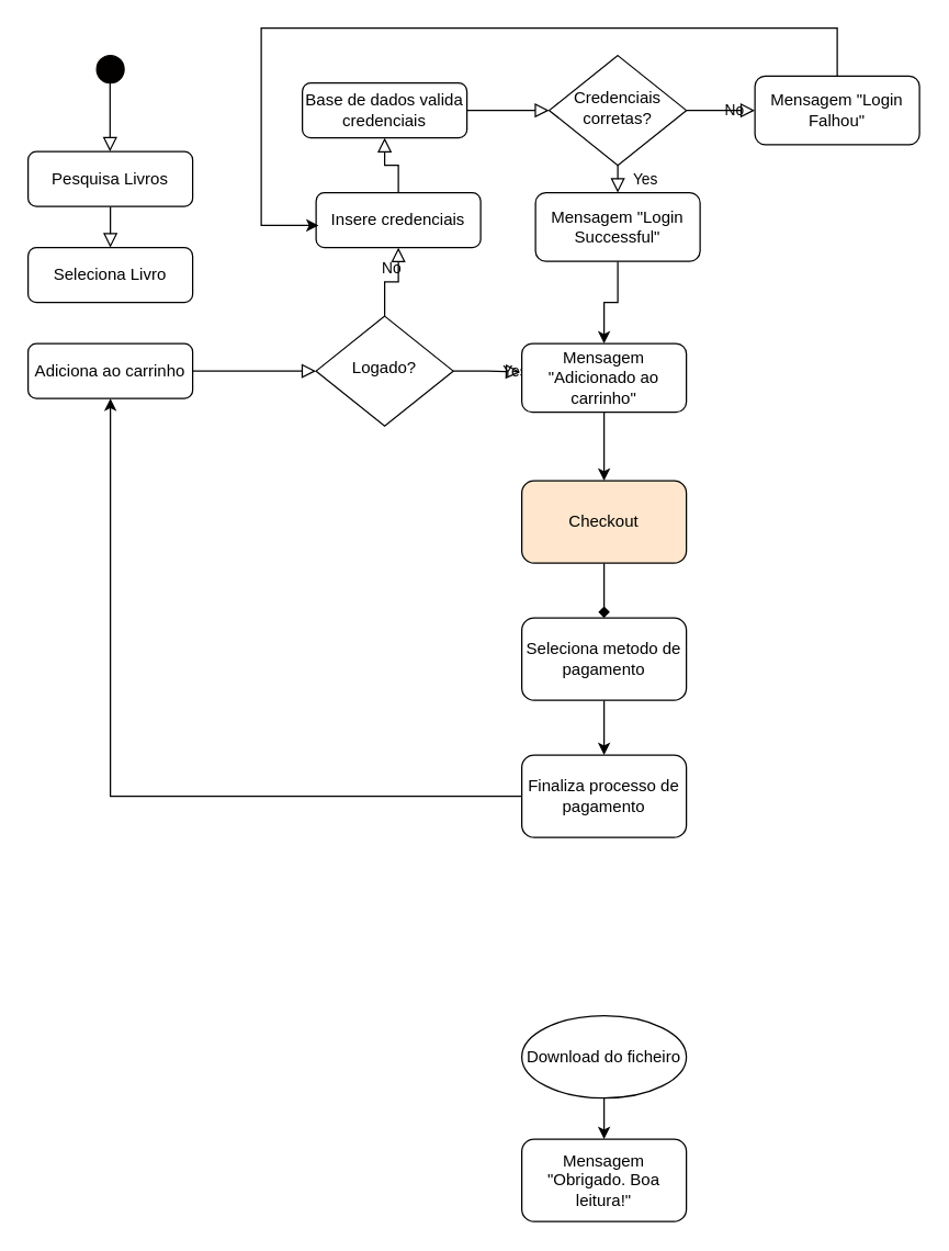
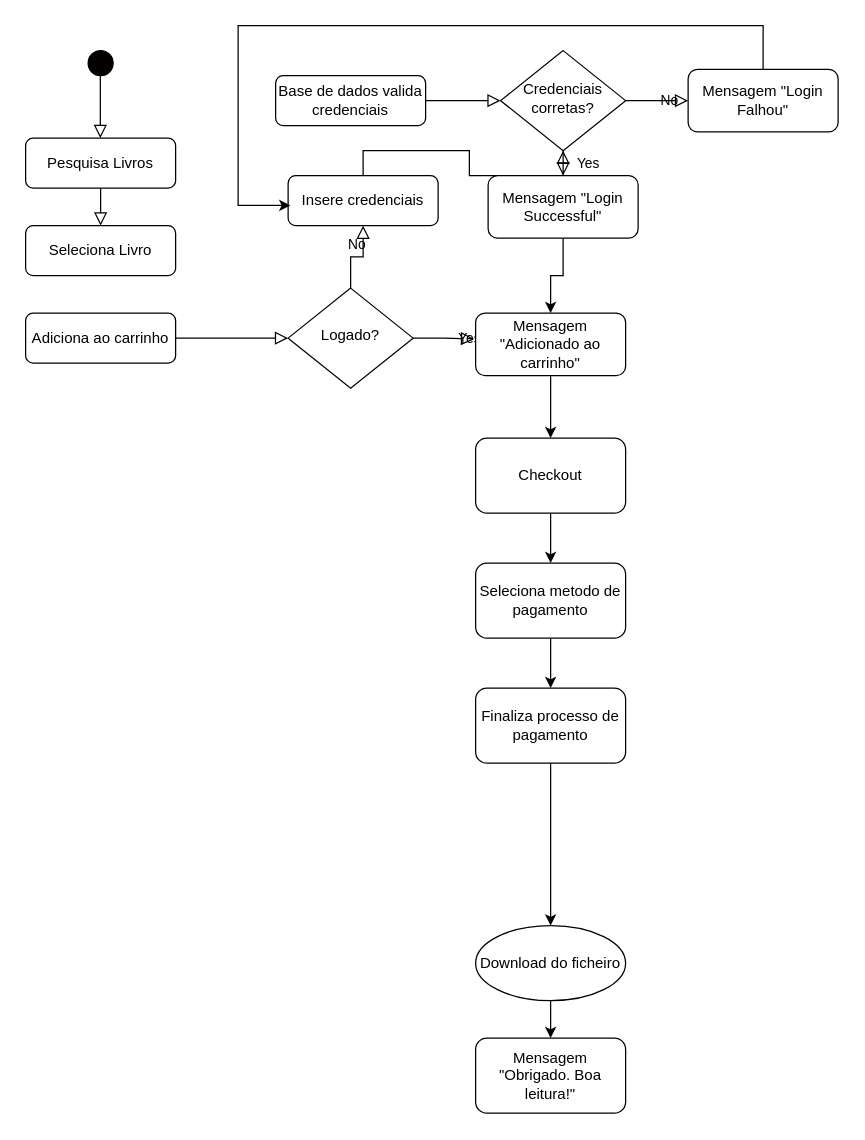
  <mxCell id="0" />
  <mxCell id="1" parent="0" />
  <mxCell id="2" value="" style="rounded=0;html=1;jettySize=auto;orthogonalLoop=1;fontSize=11;endArrow=block;endFill=0;endSize=8;strokeWidth=1;shadow=0;labelBackgroundColor=none;edgeStyle=orthogonalEdgeStyle;entryX=0.5;entryY=0;entryDx=0;entryDy=0;" parent="1" source="3" target="10" edge="1"><mxGeometry relative="1" as="geometry" /></mxCell>
  <mxCell id="3" value="Pesquisa Livros" style="rounded=1;whiteSpace=wrap;html=1;fontSize=12;glass=0;strokeWidth=1;shadow=0;" parent="1" vertex="1"><mxGeometry x="20" y="110" width="120" height="40" as="geometry" /></mxCell>
  <mxCell id="4" value="Yes" style="rounded=0;html=1;jettySize=auto;orthogonalLoop=1;fontSize=11;endArrow=block;endFill=0;endSize=8;strokeWidth=1;shadow=0;labelBackgroundColor=none;edgeStyle=orthogonalEdgeStyle;entryX=-0.01;entryY=0.416;entryDx=0;entryDy=0;entryPerimeter=0;" parent="1" source="6" target="14" edge="1"><mxGeometry y="20" relative="1" as="geometry"><mxPoint as="offset" /><mxPoint x="380" y="270" as="targetPoint" /></mxGeometry></mxCell>
  <mxCell id="5" value="No" style="edgeStyle=orthogonalEdgeStyle;rounded=0;html=1;jettySize=auto;orthogonalLoop=1;fontSize=11;endArrow=block;endFill=0;endSize=8;strokeWidth=1;shadow=0;labelBackgroundColor=none;" parent="1" source="6" target="7" edge="1"><mxGeometry y="10" relative="1" as="geometry"><mxPoint as="offset" /></mxGeometry></mxCell>
  <mxCell id="6" value="Logado?" style="rhombus;whiteSpace=wrap;html=1;shadow=0;fontFamily=Helvetica;fontSize=12;align=center;strokeWidth=1;spacing=6;spacingTop=-4;" parent="1" vertex="1"><mxGeometry x="230" y="230" width="100" height="80" as="geometry" /></mxCell>
  <mxCell id="7" value="Insere credenciais" style="rounded=1;whiteSpace=wrap;html=1;fontSize=12;glass=0;strokeWidth=1;shadow=0;" parent="1" vertex="1"><mxGeometry x="230" y="140" width="120" height="40" as="geometry" /></mxCell>
  <mxCell id="8" value="" style="ellipse;whiteSpace=wrap;html=1;aspect=fixed;fillStyle=solid;fillColor=#030000;" vertex="1" parent="1"><mxGeometry x="70" y="40" width="20" height="20" as="geometry" /></mxCell>
  <mxCell id="9" value="" style="rounded=0;html=1;jettySize=auto;orthogonalLoop=1;fontSize=11;endArrow=block;endFill=0;endSize=8;strokeWidth=1;shadow=0;labelBackgroundColor=none;edgeStyle=orthogonalEdgeStyle;" edge="1" parent="1"><mxGeometry relative="1" as="geometry"><mxPoint x="79.76" y="60" as="sourcePoint" /><mxPoint x="79.76" y="110" as="targetPoint" /></mxGeometry></mxCell>
  <mxCell id="10" value="Seleciona Livro" style="rounded=1;whiteSpace=wrap;html=1;fontSize=12;glass=0;strokeWidth=1;shadow=0;" vertex="1" parent="1"><mxGeometry x="20" y="180" width="120" height="40" as="geometry" /></mxCell>
  <mxCell id="11" value="Adiciona ao carrinho" style="rounded=1;whiteSpace=wrap;html=1;fontSize=12;glass=0;strokeWidth=1;shadow=0;" vertex="1" parent="1"><mxGeometry x="20" y="250" width="120" height="40" as="geometry" /></mxCell>
  <mxCell id="12" value="" style="rounded=0;html=1;jettySize=auto;orthogonalLoop=1;fontSize=11;endArrow=block;endFill=0;endSize=8;strokeWidth=1;shadow=0;labelBackgroundColor=none;edgeStyle=orthogonalEdgeStyle;exitX=1;exitY=0.5;exitDx=0;exitDy=0;entryX=0;entryY=0.5;entryDx=0;entryDy=0;" edge="1" parent="1" source="11" target="6"><mxGeometry relative="1" as="geometry"><mxPoint x="190" y="220" as="sourcePoint" /><mxPoint x="180" y="270" as="targetPoint" /><Array as="points" /></mxGeometry></mxCell>
  <mxCell id="13" value="" style="edgeStyle=orthogonalEdgeStyle;rounded=0;orthogonalLoop=1;jettySize=auto;html=1;" edge="1" parent="1" source="14" target="26"><mxGeometry relative="1" as="geometry" /></mxCell>
  <mxCell id="14" value="Mensagem &quot;Adicionado ao carrinho&quot;" style="rounded=1;whiteSpace=wrap;html=1;fontSize=12;glass=0;strokeWidth=1;shadow=0;" vertex="1" parent="1"><mxGeometry x="380" y="250" width="120" height="50" as="geometry" /></mxCell>
  <mxCell id="15" value="Base de dados valida credenciais" style="rounded=1;whiteSpace=wrap;html=1;fontSize=12;glass=0;strokeWidth=1;shadow=0;" vertex="1" parent="1"><mxGeometry x="220" y="60" width="120" height="40" as="geometry" /></mxCell>
  <mxCell id="16" value="Credenciais corretas?" style="rhombus;whiteSpace=wrap;html=1;shadow=0;fontFamily=Helvetica;fontSize=12;align=center;strokeWidth=1;spacing=6;spacingTop=-4;" vertex="1" parent="1"><mxGeometry x="400" y="40" width="100" height="80" as="geometry" /></mxCell>
- <mxCell id="17" value="" style="rounded=0;html=1;jettySize=auto;orthogonalLoop=1;fontSize=11;endArrow=block;endFill=0;endSize=8;strokeWidth=1;shadow=0;labelBackgroundColor=none;edgeStyle=orthogonalEdgeStyle;entryX=0.5;entryY=1;entryDx=0;entryDy=0;exitX=0.5;exitY=0;exitDx=0;exitDy=0;" edge="1" parent="1" source="7" target="15"><mxGeometry relative="1" as="geometry"><mxPoint x="291" y="110" as="sourcePoint" /><mxPoint x="290" y="138" as="targetPoint" /></mxGeometry></mxCell>
+ <mxCell id="17" value="" style="rounded=0;html=1;jettySize=auto;orthogonalLoop=1;fontSize=11;endArrow=block;endFill=0;endSize=8;strokeWidth=1;shadow=0;labelBackgroundColor=none;edgeStyle=orthogonalEdgeStyle;exitX=0.5;exitY=0;exitDx=0;exitDy=0;" edge="1" parent="1" source="7" target="16"><mxGeometry relative="1" as="geometry"><mxPoint x="291" y="110" as="sourcePoint" /><mxPoint x="290" y="138" as="targetPoint" /></mxGeometry></mxCell>
  <mxCell id="18" value="" style="rounded=0;html=1;jettySize=auto;orthogonalLoop=1;fontSize=11;endArrow=block;endFill=0;endSize=8;strokeWidth=1;shadow=0;labelBackgroundColor=none;edgeStyle=orthogonalEdgeStyle;entryX=0;entryY=0.5;entryDx=0;entryDy=0;exitX=1;exitY=0.5;exitDx=0;exitDy=0;" edge="1" parent="1" source="15" target="16"><mxGeometry relative="1" as="geometry"><mxPoint x="290" y="150" as="sourcePoint" /><mxPoint x="290" y="110" as="targetPoint" /></mxGeometry></mxCell>
  <mxCell id="19" value="Yes" style="rounded=0;html=1;jettySize=auto;orthogonalLoop=1;fontSize=11;endArrow=block;endFill=0;endSize=8;strokeWidth=1;shadow=0;labelBackgroundColor=none;edgeStyle=orthogonalEdgeStyle;exitX=0.5;exitY=1;exitDx=0;exitDy=0;" edge="1" parent="1" source="16"><mxGeometry y="20" relative="1" as="geometry"><mxPoint as="offset" /><mxPoint x="470" y="140" as="sourcePoint" /><mxPoint x="450" y="140" as="targetPoint" /><Array as="points"><mxPoint x="450" y="130" /></Array></mxGeometry></mxCell>
  <mxCell id="20" value="No" style="edgeStyle=orthogonalEdgeStyle;rounded=0;html=1;jettySize=auto;orthogonalLoop=1;fontSize=11;endArrow=block;endFill=0;endSize=8;strokeWidth=1;shadow=0;labelBackgroundColor=none;exitX=1;exitY=0.5;exitDx=0;exitDy=0;" edge="1" parent="1" source="16"><mxGeometry y="10" relative="1" as="geometry"><mxPoint as="offset" /><mxPoint x="550" y="108.48" as="sourcePoint" /><mxPoint x="550" y="80" as="targetPoint" /></mxGeometry></mxCell>
  <mxCell id="21" value="" style="edgeStyle=orthogonalEdgeStyle;rounded=0;orthogonalLoop=1;jettySize=auto;html=1;" edge="1" parent="1" source="22" target="14"><mxGeometry relative="1" as="geometry" /></mxCell>
  <mxCell id="22" value="Mensagem &quot;Login Successful&quot;" style="rounded=1;whiteSpace=wrap;html=1;fontSize=12;glass=0;strokeWidth=1;shadow=0;" vertex="1" parent="1"><mxGeometry x="390" y="140" width="120" height="50" as="geometry" /></mxCell>
  <mxCell id="23" value="" style="edgeStyle=orthogonalEdgeStyle;rounded=0;orthogonalLoop=1;jettySize=auto;html=1;entryX=0.015;entryY=0.595;entryDx=0;entryDy=0;entryPerimeter=0;exitX=0.5;exitY=0;exitDx=0;exitDy=0;" edge="1" parent="1" source="24" target="7"><mxGeometry relative="1" as="geometry"><mxPoint x="160" y="90" as="targetPoint" /><Array as="points"><mxPoint x="610" y="20" /><mxPoint x="190" y="20" /><mxPoint x="190" y="164" /></Array></mxGeometry></mxCell>
  <mxCell id="24" value="Mensagem &quot;Login Falhou&quot;" style="rounded=1;whiteSpace=wrap;html=1;fontSize=12;glass=0;strokeWidth=1;shadow=0;" vertex="1" parent="1"><mxGeometry x="550" y="55" width="120" height="50" as="geometry" /></mxCell>
- <mxCell id="25" value="" style="edgeStyle=orthogonalEdgeStyle;rounded=0;orthogonalLoop=1;jettySize=auto;html=1;endArrow=diamond;" edge="1" parent="1" source="26" target="28"><mxGeometry relative="1" as="geometry" /></mxCell>
- <mxCell id="26" value="Checkout" style="whiteSpace=wrap;html=1;rounded=1;glass=0;strokeWidth=1;shadow=0;fillColor=#ffe6cc;" vertex="1" parent="1"><mxGeometry x="380" y="350" width="120" height="60" as="geometry" /></mxCell>
+ <mxCell id="25" value="" style="edgeStyle=orthogonalEdgeStyle;rounded=0;orthogonalLoop=1;jettySize=auto;html=1;" edge="1" parent="1" source="26" target="28"><mxGeometry relative="1" as="geometry" /></mxCell>
+ <mxCell id="26" value="Checkout" style="whiteSpace=wrap;html=1;rounded=1;glass=0;strokeWidth=1;shadow=0;" vertex="1" parent="1"><mxGeometry x="380" y="350" width="120" height="60" as="geometry" /></mxCell>
  <mxCell id="27" value="" style="edgeStyle=orthogonalEdgeStyle;rounded=0;orthogonalLoop=1;jettySize=auto;html=1;" edge="1" parent="1" source="28" target="30"><mxGeometry relative="1" as="geometry" /></mxCell>
  <mxCell id="28" value="Seleciona metodo de pagamento" style="whiteSpace=wrap;html=1;rounded=1;glass=0;strokeWidth=1;shadow=0;" vertex="1" parent="1"><mxGeometry x="380" y="450" width="120" height="60" as="geometry" /></mxCell>
- <mxCell id="29" value="" style="edgeStyle=orthogonalEdgeStyle;rounded=0;orthogonalLoop=1;jettySize=auto;html=1;" edge="1" parent="1" source="30" target="11"><mxGeometry relative="1" as="geometry" /></mxCell>
+ <mxCell id="29" value="" style="edgeStyle=orthogonalEdgeStyle;rounded=0;orthogonalLoop=1;jettySize=auto;html=1;" edge="1" parent="1" source="30" target="32"><mxGeometry relative="1" as="geometry" /></mxCell>
  <mxCell id="30" value="Finaliza processo de pagamento" style="whiteSpace=wrap;html=1;rounded=1;glass=0;strokeWidth=1;shadow=0;" vertex="1" parent="1"><mxGeometry x="380" y="550" width="120" height="60" as="geometry" /></mxCell>
  <mxCell id="31" value="" style="edgeStyle=orthogonalEdgeStyle;rounded=0;orthogonalLoop=1;jettySize=auto;html=1;" edge="1" parent="1" source="32" target="33"><mxGeometry relative="1" as="geometry" /></mxCell>
  <mxCell id="32" value="Download do ficheiro" style="ellipse;whiteSpace=wrap;html=1;glass=0;strokeWidth=1;shadow=0;" vertex="1" parent="1"><mxGeometry x="380" y="740" width="120" height="60" as="geometry" /></mxCell>
  <mxCell id="33" value="Mensagem &quot;Obrigado. Boa leitura!&quot;" style="whiteSpace=wrap;html=1;rounded=1;glass=0;strokeWidth=1;shadow=0;" vertex="1" parent="1"><mxGeometry x="380" y="830" width="120" height="60" as="geometry" /></mxCell>
